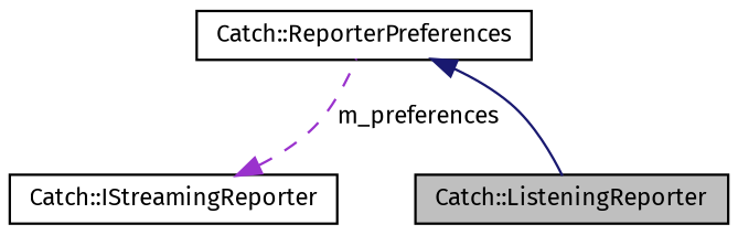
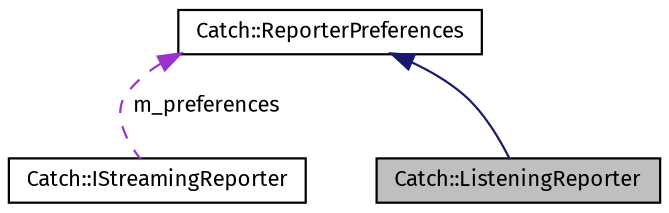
  digraph {
    fontname="Fira Sans"
    node [color=black fillcolor=white fontname="Fira Sans" fontsize=10 shape=record style=filled]
    edge [dir=back fontname="Fira Sans" fontsize=10 labelfontname=Helvetica labelfontsize=10]
    n1 [fillcolor=grey75 fontcolor=black height=0.2 label="Catch::ListeningReporter" width=0.4]
    n2 [height=0.2 label="Catch::IStreamingReporter" width=0.4]
    n3 [height=0.2 label="Catch::ReporterPreferences" width=0.4]
    n3 -> n1 [color=midnightblue style=solid]
-   n2 -> n3 [color=darkorchid3 label=" m_preferences" style=dashed]
+   n3 -> n2 [color=darkorchid3 label=" m_preferences" style=dashed]
  }
